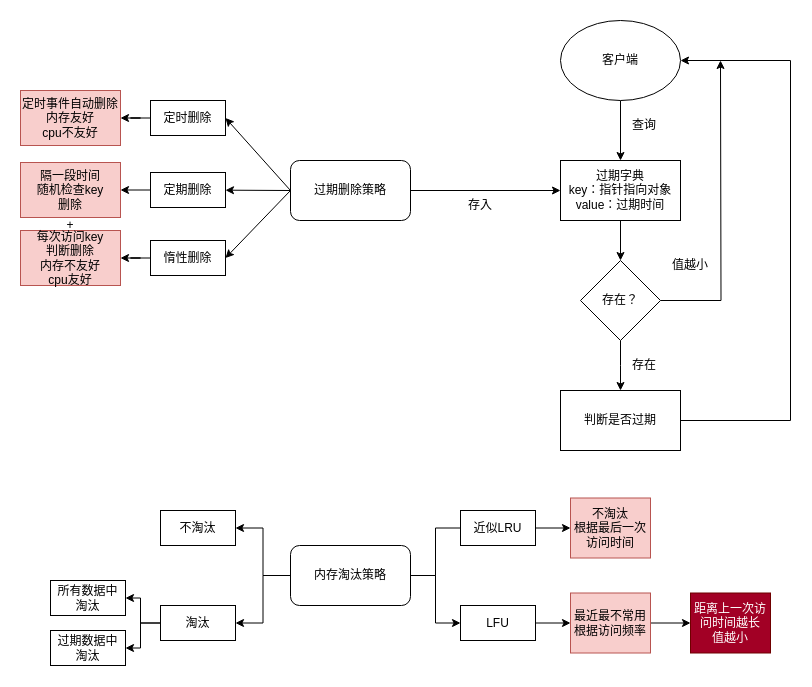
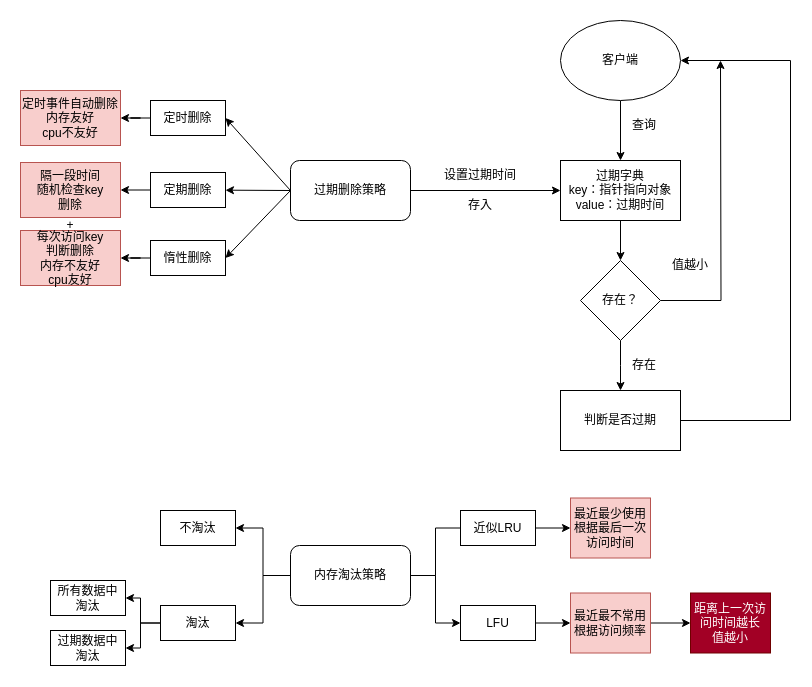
  <mxCell id="0" />
  <mxCell id="1" parent="0" />
  <mxCell id="2" style="edgeStyle=orthogonalEdgeStyle;rounded=0;orthogonalLoop=1;jettySize=auto;html=1;exitX=0;exitY=0.5;exitDx=0;exitDy=0;" edge="1" parent="1" source="3" target="28"><mxGeometry relative="1" as="geometry" /></mxCell>
  <mxCell id="3" value="定时删除" style="rounded=0;whiteSpace=wrap;html=1;" vertex="1" parent="1"><mxGeometry x="150" y="100" width="75" height="35" as="geometry" /></mxCell>
  <mxCell id="4" value="" style="group" vertex="1" connectable="0" parent="1"><mxGeometry x="290" width="500" height="430" as="geometry" y="20" /></mxCell>
  <mxCell id="5" value="过期删除策略" style="rounded=1;whiteSpace=wrap;html=1;" vertex="1" parent="4"><mxGeometry y="140" width="120" height="60" as="geometry" /></mxCell>
  <mxCell id="6" value="过期字典&lt;br&gt;key：指针指向对象&lt;br&gt;value：过期时间" style="rounded=0;whiteSpace=wrap;html=1;" vertex="1" parent="4"><mxGeometry x="270" y="140" width="120" height="60" as="geometry" /></mxCell>
  <mxCell id="7" style="edgeStyle=orthogonalEdgeStyle;rounded=0;orthogonalLoop=1;jettySize=auto;html=1;exitX=1;exitY=0.5;exitDx=0;exitDy=0;" edge="1" parent="4" source="5" target="6"><mxGeometry relative="1" as="geometry" /></mxCell>
+ <mxCell id="8" value="设置过期时间" style="text;html=1;align=center;verticalAlign=middle;whiteSpace=wrap;rounded=0;" vertex="1" parent="4"><mxGeometry x="150" y="140" width="80" height="30" as="geometry" /></mxCell>
  <mxCell id="9" value="存入" style="text;html=1;align=center;verticalAlign=middle;whiteSpace=wrap;rounded=0;" vertex="1" parent="4"><mxGeometry x="160" y="170" width="60" height="30" as="geometry" /></mxCell>
  <mxCell id="10" style="edgeStyle=orthogonalEdgeStyle;rounded=0;orthogonalLoop=1;jettySize=auto;html=1;exitX=0.5;exitY=1;exitDx=0;exitDy=0;" edge="1" parent="4" source="11" target="6"><mxGeometry relative="1" as="geometry" /></mxCell>
  <mxCell id="11" value="客户端" style="ellipse;whiteSpace=wrap;html=1;" vertex="1" parent="4"><mxGeometry x="270" width="120" height="80" as="geometry" /></mxCell>
  <mxCell id="12" value="查询" style="text;html=1;align=center;verticalAlign=middle;whiteSpace=wrap;rounded=0;" vertex="1" parent="4"><mxGeometry x="324" y="90" width="60" height="30" as="geometry" /></mxCell>
  <mxCell id="13" style="edgeStyle=orthogonalEdgeStyle;rounded=0;orthogonalLoop=1;jettySize=auto;html=1;exitX=0.5;exitY=1;exitDx=0;exitDy=0;" edge="1" parent="4" source="15"><mxGeometry relative="1" as="geometry"><mxPoint x="330" y="370" as="targetPoint" /></mxGeometry></mxCell>
  <mxCell id="14" style="edgeStyle=orthogonalEdgeStyle;rounded=0;orthogonalLoop=1;jettySize=auto;html=1;exitX=1;exitY=0.5;exitDx=0;exitDy=0;" edge="1" parent="4" source="15"><mxGeometry relative="1" as="geometry"><mxPoint x="430" y="40" as="targetPoint" /></mxGeometry></mxCell>
  <mxCell id="15" value="存在？" style="rhombus;whiteSpace=wrap;html=1;" vertex="1" parent="4"><mxGeometry x="290" y="240" width="80" height="80" as="geometry" /></mxCell>
  <mxCell id="16" style="edgeStyle=orthogonalEdgeStyle;rounded=0;orthogonalLoop=1;jettySize=auto;html=1;exitX=0.5;exitY=1;exitDx=0;exitDy=0;entryX=0.5;entryY=0;entryDx=0;entryDy=0;" edge="1" parent="4" source="6" target="15"><mxGeometry relative="1" as="geometry" /></mxCell>
  <mxCell id="17" style="edgeStyle=orthogonalEdgeStyle;rounded=0;orthogonalLoop=1;jettySize=auto;html=1;exitX=1;exitY=0.5;exitDx=0;exitDy=0;entryX=1;entryY=0.5;entryDx=0;entryDy=0;" edge="1" parent="4" source="18" target="11"><mxGeometry relative="1" as="geometry"><Array as="points"><mxPoint x="500" y="400" /><mxPoint x="500" y="40" /></Array></mxGeometry></mxCell>
  <mxCell id="18" value="判断是否过期" style="rounded=0;whiteSpace=wrap;html=1;" vertex="1" parent="4"><mxGeometry x="270" y="370" width="120" height="60" as="geometry" /></mxCell>
  <mxCell id="19" value="存在" style="text;html=1;align=center;verticalAlign=middle;whiteSpace=wrap;rounded=0;" vertex="1" parent="4"><mxGeometry x="324" y="330" width="60" height="30" as="geometry" /></mxCell>
  <mxCell id="20" value="值越小" style="text;html=1;align=center;verticalAlign=middle;whiteSpace=wrap;rounded=0;" vertex="1" parent="4"><mxGeometry x="370" y="230" width="60" height="30" as="geometry" /></mxCell>
  <mxCell id="21" value="" style="endArrow=classic;html=1;rounded=0;entryX=1;entryY=0.5;entryDx=0;entryDy=0;" edge="1" parent="4" target="3"><mxGeometry width="50" height="50" relative="1" as="geometry"><mxPoint y="170" as="sourcePoint" /><mxPoint x="50" y="120" as="targetPoint" /></mxGeometry></mxCell>
  <mxCell id="22" value="" style="endArrow=classic;html=1;rounded=0;" edge="1" parent="4" target="25"><mxGeometry width="50" height="50" relative="1" as="geometry"><mxPoint y="170" as="sourcePoint" /><mxPoint x="50" y="120" as="targetPoint" /></mxGeometry></mxCell>
  <mxCell id="23" value="" style="endArrow=classic;html=1;rounded=0;entryX=1;entryY=0.5;entryDx=0;entryDy=0;" edge="1" parent="4" target="27"><mxGeometry width="50" height="50" relative="1" as="geometry"><mxPoint y="170" as="sourcePoint" /><mxPoint x="50" y="120" as="targetPoint" /></mxGeometry></mxCell>
  <mxCell id="24" style="edgeStyle=orthogonalEdgeStyle;rounded=0;orthogonalLoop=1;jettySize=auto;html=1;exitX=0;exitY=0.5;exitDx=0;exitDy=0;entryX=1;entryY=0.5;entryDx=0;entryDy=0;" edge="1" parent="1" source="25" target="30"><mxGeometry relative="1" as="geometry" /></mxCell>
  <mxCell id="25" value="定期删除" style="rounded=0;whiteSpace=wrap;html=1;" vertex="1" parent="1"><mxGeometry x="150" y="172" width="75" height="35" as="geometry" /></mxCell>
  <mxCell id="26" style="edgeStyle=orthogonalEdgeStyle;rounded=0;orthogonalLoop=1;jettySize=auto;html=1;exitX=0;exitY=0.5;exitDx=0;exitDy=0;" edge="1" parent="1" source="27" target="29"><mxGeometry relative="1" as="geometry" /></mxCell>
  <mxCell id="27" value="惰性删除" style="rounded=0;whiteSpace=wrap;html=1;" vertex="1" parent="1"><mxGeometry x="150" y="240" width="75" height="35" as="geometry" /></mxCell>
  <mxCell id="28" value="定时事件自动删除&lt;br&gt;内存友好&lt;br&gt;cpu不友好" style="text;html=1;align=center;verticalAlign=middle;whiteSpace=wrap;rounded=0;fillColor=#f8cecc;strokeColor=#b85450;" vertex="1" parent="1"><mxGeometry x="20" y="90" width="100" height="55" as="geometry" /></mxCell>
  <mxCell id="29" value="每次访问key&lt;br&gt;判断删除&lt;br&gt;内存不友好&lt;br&gt;cpu友好" style="text;html=1;align=center;verticalAlign=middle;whiteSpace=wrap;rounded=0;fillColor=#f8cecc;strokeColor=#b85450;" vertex="1" parent="1"><mxGeometry x="20" y="230" width="100" height="55" as="geometry" /></mxCell>
  <mxCell id="30" value="隔一段时间&lt;br&gt;随机检查key&lt;br&gt;删除" style="text;html=1;align=center;verticalAlign=middle;whiteSpace=wrap;rounded=0;fillColor=#f8cecc;strokeColor=#b85450;" vertex="1" parent="1"><mxGeometry x="20" y="162" width="100" height="55" as="geometry" /></mxCell>
  <mxCell id="31" value="+" style="text;html=1;align=center;verticalAlign=middle;whiteSpace=wrap;rounded=0;" vertex="1" parent="1"><mxGeometry x="40" y="210" width="60" height="30" as="geometry" /></mxCell>
  <mxCell id="32" style="edgeStyle=orthogonalEdgeStyle;rounded=0;orthogonalLoop=1;jettySize=auto;html=1;exitX=0;exitY=0.5;exitDx=0;exitDy=0;entryX=1;entryY=0.5;entryDx=0;entryDy=0;" edge="1" parent="1" source="36" target="37"><mxGeometry relative="1" as="geometry" /></mxCell>
  <mxCell id="33" style="edgeStyle=orthogonalEdgeStyle;rounded=0;orthogonalLoop=1;jettySize=auto;html=1;exitX=0;exitY=0.5;exitDx=0;exitDy=0;entryX=1;entryY=0.5;entryDx=0;entryDy=0;" edge="1" parent="1" source="36" target="40"><mxGeometry relative="1" as="geometry" /></mxCell>
  <mxCell id="34" style="edgeStyle=orthogonalEdgeStyle;rounded=0;orthogonalLoop=1;jettySize=auto;html=1;exitX=1;exitY=0.5;exitDx=0;exitDy=0;entryX=0;entryY=0.5;entryDx=0;entryDy=0;endArrow=none;" edge="1" parent="1" source="36" target="44"><mxGeometry relative="1" as="geometry" /></mxCell>
  <mxCell id="35" style="edgeStyle=orthogonalEdgeStyle;rounded=0;orthogonalLoop=1;jettySize=auto;html=1;exitX=1;exitY=0.5;exitDx=0;exitDy=0;entryX=0;entryY=0.5;entryDx=0;entryDy=0;" edge="1" parent="1" source="36" target="46"><mxGeometry relative="1" as="geometry" /></mxCell>
  <mxCell id="36" value="内存淘汰策略" style="rounded=1;whiteSpace=wrap;html=1;" vertex="1" parent="1"><mxGeometry x="290" y="545" width="120" height="60" as="geometry" /></mxCell>
  <mxCell id="37" value="不淘汰" style="rounded=0;whiteSpace=wrap;html=1;" vertex="1" parent="1"><mxGeometry x="160" y="510" width="75" height="35" as="geometry" /></mxCell>
  <mxCell id="38" style="edgeStyle=orthogonalEdgeStyle;rounded=0;orthogonalLoop=1;jettySize=auto;html=1;exitX=0;exitY=0.5;exitDx=0;exitDy=0;entryX=1;entryY=0.5;entryDx=0;entryDy=0;" edge="1" parent="1" source="40" target="41"><mxGeometry relative="1" as="geometry" /></mxCell>
  <mxCell id="39" style="edgeStyle=orthogonalEdgeStyle;rounded=0;orthogonalLoop=1;jettySize=auto;html=1;exitX=0;exitY=0.5;exitDx=0;exitDy=0;entryX=1;entryY=0.5;entryDx=0;entryDy=0;" edge="1" parent="1" source="40" target="42"><mxGeometry relative="1" as="geometry" /></mxCell>
  <mxCell id="40" value="淘汰" style="rounded=0;whiteSpace=wrap;html=1;" vertex="1" parent="1"><mxGeometry x="160" y="605" width="75" height="35" as="geometry" /></mxCell>
  <mxCell id="41" value="所有数据中&lt;br&gt;淘汰" style="rounded=0;whiteSpace=wrap;html=1;" vertex="1" parent="1"><mxGeometry x="50" y="580" width="75" height="35" as="geometry" /></mxCell>
  <mxCell id="42" value="过期数据中&lt;br&gt;淘汰" style="rounded=0;whiteSpace=wrap;html=1;" vertex="1" parent="1"><mxGeometry x="50" y="630" width="75" height="35" as="geometry" /></mxCell>
  <mxCell id="43" style="edgeStyle=orthogonalEdgeStyle;rounded=0;orthogonalLoop=1;jettySize=auto;html=1;exitX=1;exitY=0.5;exitDx=0;exitDy=0;entryX=0;entryY=0.5;entryDx=0;entryDy=0;" edge="1" parent="1" source="44" target="47"><mxGeometry relative="1" as="geometry" /></mxCell>
  <mxCell id="44" value="近似LRU" style="rounded=0;whiteSpace=wrap;html=1;" vertex="1" parent="1"><mxGeometry x="460" y="510" width="75" height="35" as="geometry" /></mxCell>
  <mxCell id="45" style="edgeStyle=orthogonalEdgeStyle;rounded=0;orthogonalLoop=1;jettySize=auto;html=1;exitX=1;exitY=0.5;exitDx=0;exitDy=0;entryX=0;entryY=0.5;entryDx=0;entryDy=0;" edge="1" parent="1" source="46" target="49"><mxGeometry relative="1" as="geometry" /></mxCell>
  <mxCell id="46" value="LFU" style="rounded=0;whiteSpace=wrap;html=1;" vertex="1" parent="1"><mxGeometry x="460" y="605" width="75" height="35" as="geometry" /></mxCell>
- <mxCell id="47" value="不淘汰&lt;br&gt;根据最后一次访问时间" style="text;html=1;align=center;verticalAlign=middle;whiteSpace=wrap;rounded=0;fillColor=#f8cecc;strokeColor=#b85450;" vertex="1" parent="1"><mxGeometry x="570" y="497.5" width="80" height="60" as="geometry" /></mxCell>
+ <mxCell id="47" value="最近最少使用&lt;br&gt;根据最后一次访问时间" style="text;html=1;align=center;verticalAlign=middle;whiteSpace=wrap;rounded=0;fillColor=#f8cecc;strokeColor=#b85450;" vertex="1" parent="1"><mxGeometry x="570" y="497.5" width="80" height="60" as="geometry" /></mxCell>
  <mxCell id="48" style="edgeStyle=orthogonalEdgeStyle;rounded=0;orthogonalLoop=1;jettySize=auto;html=1;exitX=1;exitY=0.5;exitDx=0;exitDy=0;entryX=0;entryY=0.5;entryDx=0;entryDy=0;" edge="1" parent="1" source="49" target="50"><mxGeometry relative="1" as="geometry" /></mxCell>
  <mxCell id="49" value="最近最不常用&lt;br&gt;根据访问频率" style="text;html=1;align=center;verticalAlign=middle;whiteSpace=wrap;rounded=0;fillColor=#f8cecc;strokeColor=#b85450;" vertex="1" parent="1"><mxGeometry x="570" y="592.5" width="80" height="60" as="geometry" /></mxCell>
  <mxCell id="50" value="距离上一次访问时间越长&lt;br&gt;值越小" style="text;html=1;align=center;verticalAlign=middle;whiteSpace=wrap;rounded=0;fillColor=#a20025;strokeColor=#6F0000;fontColor=#ffffff;" vertex="1" parent="1"><mxGeometry x="690" y="592.5" width="80" height="60" as="geometry" /></mxCell>
